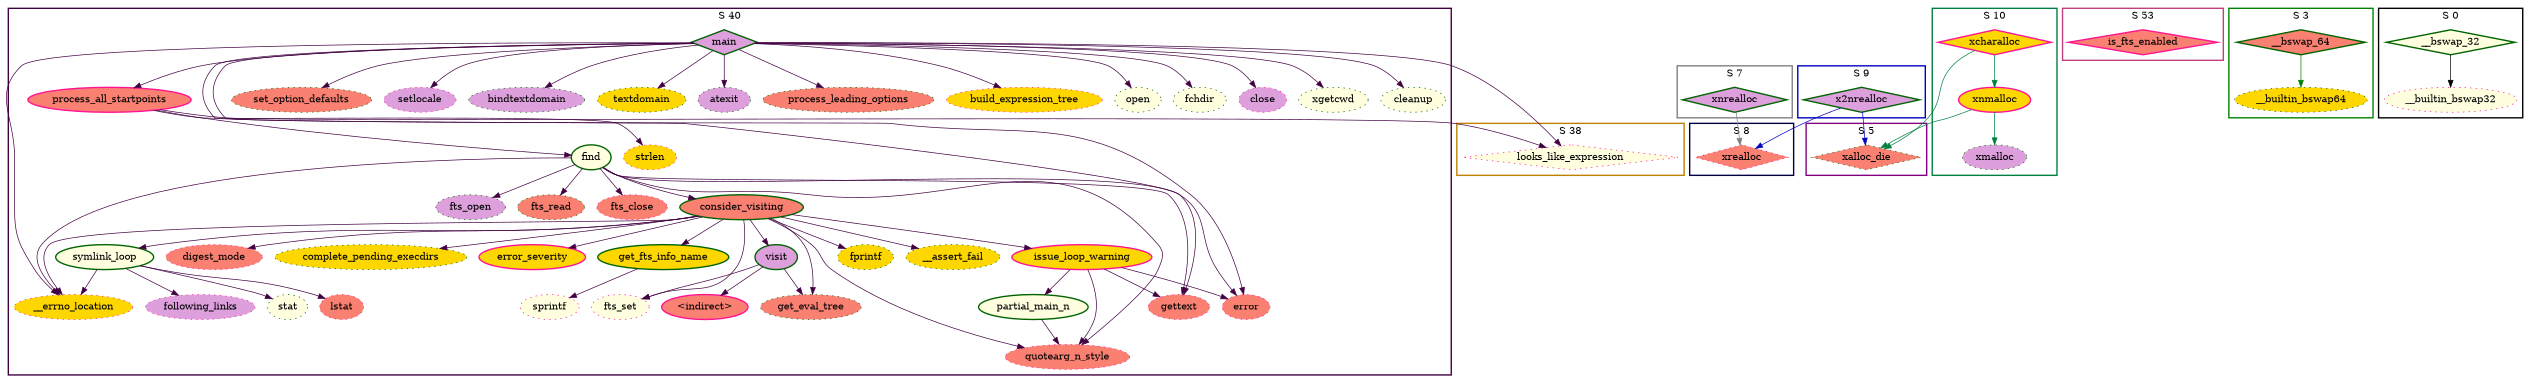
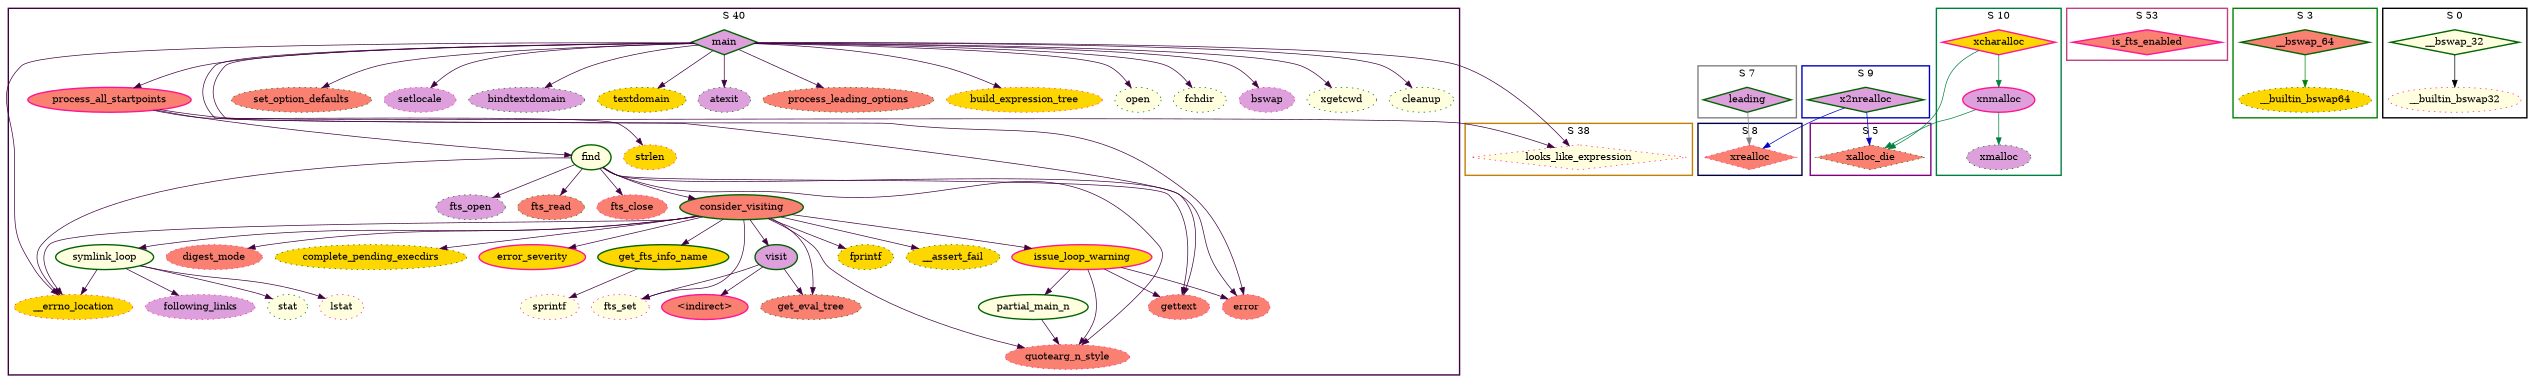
  digraph {
    node [color=darkgreen fillcolor=salmon style="dotted,filled"]
    edge [color="#400040"]
    n1 [color=deeppink fillcolor=gold label=error_severity style="bold,filled"]
    n2 [fillcolor=gold label=get_fts_info_name style="bold,filled"]
    n3 [color=deeppink fillcolor=lightyellow label=sprintf]
    n4 [fillcolor=plum label=visit style="bold,filled"]
    n5 [label=get_eval_tree]
    n6 [color=deeppink label="<indirect>" style="bold,filled"]
    n7 [color=deeppink fillcolor=lightyellow label=fts_set]
    n8 [fillcolor=lightyellow label=partial_main_n style="bold,filled"]
    n9 [color=deeppink label=quotearg_n_style]
    n10 [color=deeppink fillcolor=gold label=issue_loop_warning style="bold,filled"]
    n11 [color=deeppink label=gettext]
    n12 [color=deeppink label=error]
    n13 [fillcolor=lightyellow label=symlink_loop style="bold,filled"]
    n14 [color=deeppink fillcolor=plum label=following_links]
    n15 [fillcolor=lightyellow label=stat]
-   n16 [color=deeppink label=lstat]
+   n16 [color=deeppink fillcolor=lightyellow label=lstat]
    n17 [color=deeppink fillcolor=gold label=__errno_location]
    n18 [label=consider_visiting style="bold,filled"]
    n19 [fillcolor=gold label=fprintf]
    n20 [fillcolor=gold label=__assert_fail]
    n21 [color=deeppink label=digest_mode]
    n22 [fillcolor=gold label=complete_pending_execdirs]
    n23 [fillcolor=lightyellow label=find style="bold,filled"]
    n24 [fillcolor=plum label=fts_open]
    n25 [label=fts_read]
    n26 [color=deeppink label=fts_close]
    n27 [color=deeppink label=process_all_startpoints style="bold,filled"]
    n28 [color=deeppink fillcolor=gold label=strlen]
    n29 [fillcolor=plum label=main shape=diamond style="bold,filled"]
    n30 [label=set_option_defaults]
    n31 [color=deeppink fillcolor=plum label=setlocale]
    n32 [fillcolor=plum label=bindtextdomain]
    n33 [fillcolor=gold label=textdomain]
    n34 [fillcolor=plum label=atexit]
    n35 [label=process_leading_options]
    n36 [color=deeppink fillcolor=gold label=build_expression_tree]
    n37 [fillcolor=lightyellow label=open]
    n38 [fillcolor=lightyellow label=fchdir]
-   n39 [color=deeppink fillcolor=plum label=close]
+   n39 [color=deeppink fillcolor=plum label=bswap]
    n40 [fillcolor=lightyellow label=xgetcwd]
    n41 [fillcolor=lightyellow label=cleanup]
    n42 [color=deeppink label=xrealloc shape=diamond]
    n43 [color=deeppink label=is_fts_enabled shape=diamond style="bold,filled"]
    n44 [fillcolor=plum label=x2nrealloc shape=diamond style="bold,filled"]
    n45 [label=__bswap_64 shape=diamond style="bold,filled"]
    n46 [fillcolor=gold label=__builtin_bswap64]
    n47 [color=deeppink fillcolor=lightyellow label=looks_like_expression shape=diamond]
    n48 [label=xalloc_die shape=diamond]
-   n49 [fillcolor=plum label=xnrealloc shape=diamond style="bold,filled"]
-   n50 [color=deeppink fillcolor=gold label=xnmalloc style="bold,filled"]
+   n49 [fillcolor=plum label=leading shape=diamond style="bold,filled"]
+   n50 [color=deeppink fillcolor=plum label=xnmalloc style="bold,filled"]
    n51 [fillcolor=plum label=xmalloc]
    n52 [color=deeppink fillcolor=gold label=xcharalloc shape=diamond style="bold,filled"]
    n53 [fillcolor=lightyellow label=__bswap_32 shape=diamond style="bold,filled"]
    n54 [color=deeppink fillcolor=lightyellow label=__builtin_bswap32]
    subgraph cluster_1 {
      color="#400040"
      label="S 40"
      style=bold
      n1
      n2
      n3
      n4
      n5
      n6
      n7
      n8
      n9
      n10
      n11
      n12
      n13
      n14
      n15
      n16
      n17
      n18
      n19
      n20
      n21
      n22
      n23
      n24
      n25
      n26
      n27
      n28
      n29
      n30
      n31
      n32
      n33
      n34
      n35
      n36
      n37
      n38
      n39
      n40
      n41
    }
    subgraph cluster_2 {
      color="#000040"
      label="S 8"
      style=bold
      n42
    }
    subgraph cluster_3 {
      color="#C04080"
      label="S 53"
      style=bold
      n43
    }
    subgraph cluster_4 {
      color="#0000C0"
      label="S 9"
      style=bold
      n44
    }
    subgraph cluster_5 {
      color="#008000"
      label="S 3"
      style=bold
      n45
      n46
    }
    subgraph cluster_6 {
      color="#C08000"
      label="S 38"
      style=bold
      n47
    }
    subgraph cluster_7 {
      color="#800080"
      label="S 5"
      style=bold
      n48
    }
    subgraph cluster_8 {
      color="#808080"
      label="S 7"
      style=bold
      n49
    }
    subgraph cluster_9 {
      color="#008040"
      label="S 10"
      style=bold
      n50
      n51
      n52
    }
    subgraph cluster_10 {
      color="#000000"
      label="S 0"
      style=bold
      n53
      n54
    }
    n2 -> n3
    n4 -> n5
    n4 -> n6
    n4 -> n7
    n8 -> n9
    n10 -> n8
    n10 -> n9
    n10 -> n11
    n10 -> n12
    n13 -> n14
    n13 -> n15
    n13 -> n16
    n13 -> n17
    n18 -> n1
    n18 -> n2
    n18 -> n4
    n18 -> n5
    n18 -> n7
    n18 -> n9
    n18 -> n10
    n18 -> n13
    n18 -> n17
    n18 -> n19
    n18 -> n20
    n18 -> n21
    n18 -> n22
    n23 -> n9
    n23 -> n11
    n23 -> n12
    n23 -> n17
    n23 -> n18
    n23 -> n24
    n23 -> n25
    n23 -> n26
    n27 -> n23
    n27 -> n28
    n27 -> n47
    n29 -> n11
    n29 -> n12
    n29 -> n17
    n29 -> n27
    n29 -> n30
    n29 -> n31
    n29 -> n32
    n29 -> n33
    n29 -> n34
    n29 -> n35
    n29 -> n36
    n29 -> n37
    n29 -> n38
    n29 -> n39
    n29 -> n40
    n29 -> n41
    n29 -> n47
    n44 -> n42 [color="#0000C0"]
    n44 -> n48 [color="#0000C0"]
    n45 -> n46 [color="#008000"]
    n49 -> n42 [color="#808080"]
    n50 -> n48 [color="#008040"]
    n50 -> n51 [color="#008040"]
    n52 -> n48 [color="#008040"]
    n52 -> n50 [color="#008040"]
    n53 -> n54 [color="#000000"]
  }
